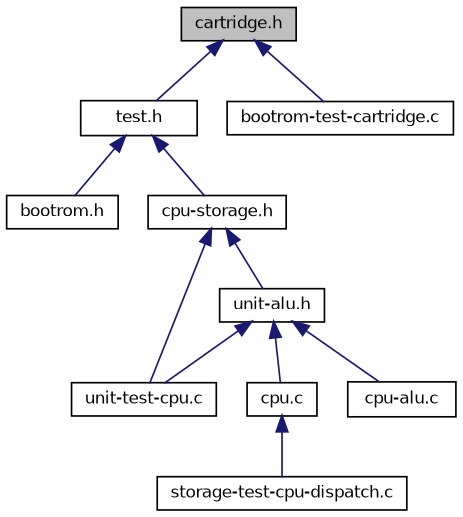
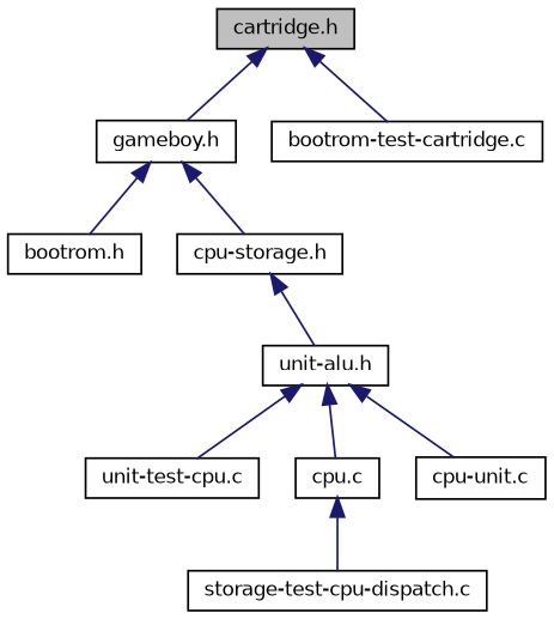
  digraph {
    node [color=black fillcolor=white fontname=Helvetica fontsize=10 shape=record style=filled]
    edge [color=midnightblue dir=back fontname=Helvetica fontsize=10 labelfontname=Helvetica labelfontsize=10 style=solid]
    n1 [fillcolor=grey75 fontcolor=black height=0.2 label="cartridge.h" width=0.4]
-   n2 [height=0.2 label="test.h" width=0.4]
+   n2 [height=0.2 label="gameboy.h" width=0.4]
    n3 [height=0.2 label="bootrom-test-cartridge.c" width=0.4]
    n4 [height=0.2 label="bootrom.h" width=0.4]
    n5 [height=0.2 label="cpu-storage.h" width=0.4]
    n6 [height=0.2 label="unit-alu.h" width=0.4]
    n7 [height=0.2 label="unit-test-cpu.c" width=0.4]
    n8 [height=0.2 label="cpu.c" width=0.4]
-   n9 [height=0.2 label="cpu-alu.c" width=0.4]
+   n9 [height=0.2 label="cpu-unit.c" width=0.4]
    n10 [height=0.2 label="storage-test-cpu-dispatch.c" width=0.4]
    n1 -> n2
    n1 -> n3
    n2 -> n4
    n2 -> n5
    n5 -> n6
-   n5 -> n7
    n6 -> n7
    n6 -> n8
    n6 -> n9
    n8 -> n10
  }
